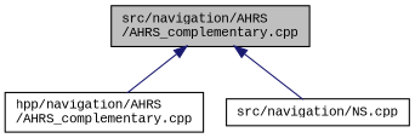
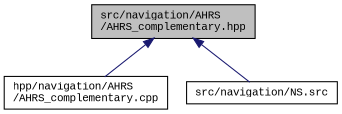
  digraph {
    fontname="Liberation Mono"
    node [color=black fillcolor=white fontname="Liberation Mono" fontsize=10 shape=record style=filled]
    edge [color=midnightblue dir=back fontname="Liberation Mono" fontsize=10 labelfontname=Helvetica labelfontsize=10 style=solid]
-   n1 [fillcolor=grey75 fontcolor=black height=0.2 label="src/navigation/AHRS\l/AHRS_complementary.cpp" width=0.4]
+   n1 [fillcolor=grey75 fontcolor=black height=0.2 label="src/navigation/AHRS\l/AHRS_complementary.hpp" width=0.4]
    n2 [height=0.2 label="hpp/navigation/AHRS\l/AHRS_complementary.cpp" width=0.4]
-   n3 [height=0.2 label="src/navigation/NS.cpp" width=0.4]
+   n3 [height=0.2 label="src/navigation/NS.src" width=0.4]
    n1 -> n2
    n1 -> n3
  }
